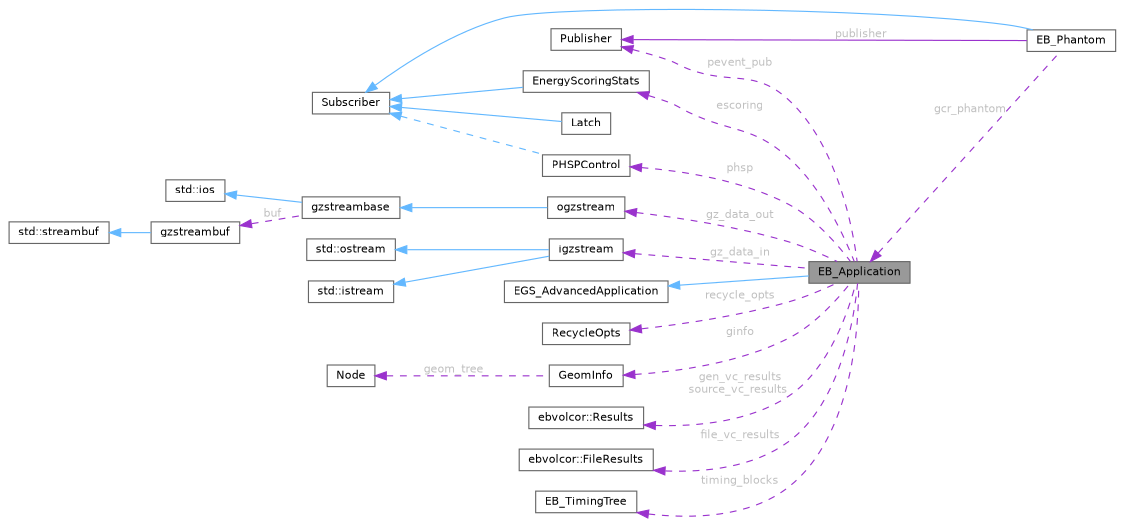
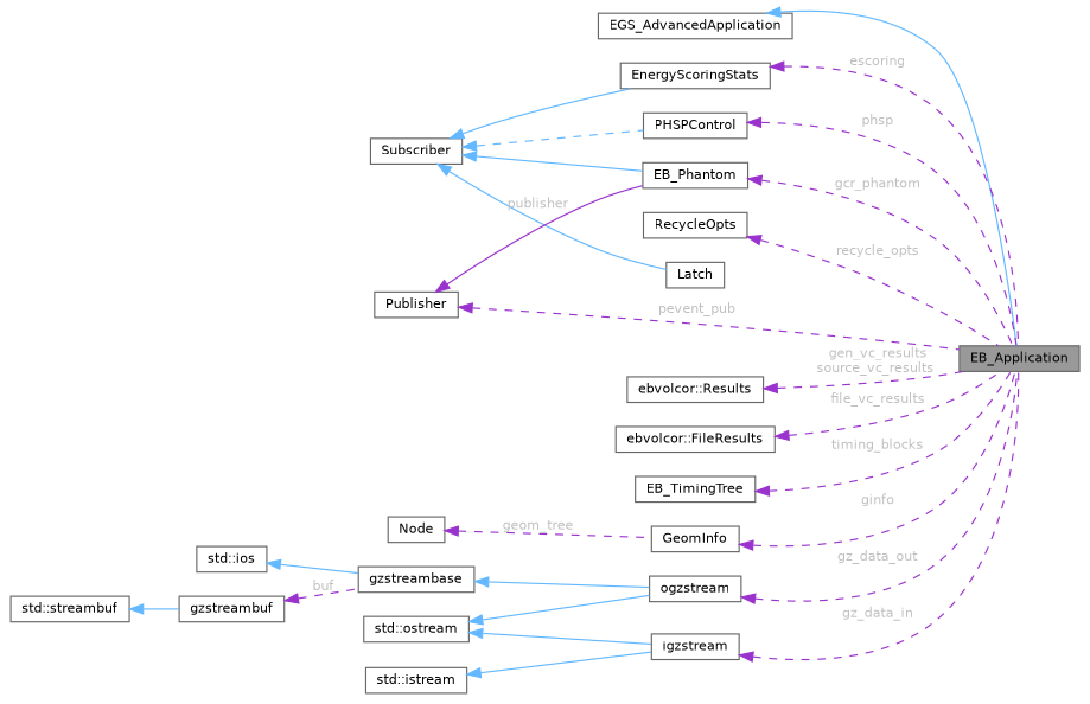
  digraph {
    rankdir=LR
    node [color=gray40 fillcolor=white fontname=Helvetica fontsize=10 shape=box style=filled]
    edge [color=darkorchid3 dir=back fontname=Helvetica fontsize=10 labelfontname=Helvetica labelfontsize=10 style=dashed fontcolor=grey]
    n1 [fillcolor=grey60 fontcolor=black height=0.2 label=EB_Application width=0.4]
    n2 [height=0.2 label=EGS_AdvancedApplication width=0.4]
    n3 [height=0.2 label=EnergyScoringStats width=0.4]
    n4 [height=0.2 label=Subscriber width=0.4]
    n5 [height=0.2 label=PHSPControl width=0.4]
    n6 [height=0.2 label=EB_Phantom width=0.4]
    n7 [height=0.2 label=Latch width=0.4]
    n8 [height=0.2 label=RecycleOpts width=0.4]
    n9 [height=0.2 label=GeomInfo width=0.4]
    n10 [height=0.2 label="Node" width=0.4]
    n11 [height=0.2 label=Publisher width=0.4]
    n12 [height=0.2 label="ebvolcor::Results" width=0.4]
    n13 [height=0.2 label="ebvolcor::FileResults" width=0.4]
    n14 [height=0.2 label=EB_TimingTree width=0.4]
    n15 [height=0.2 label=ogzstream width=0.4]
    n16 [height=0.2 label=gzstreambase width=0.4]
    n17 [height=0.2 label=igzstream width=0.4]
    n18 [height=0.2 label="std::ios" width=0.4]
    n19 [height=0.2 label=gzstreambuf width=0.4]
    n20 [height=0.2 label="std::streambuf" width=0.4]
    n21 [height=0.2 label="std::ostream" width=0.4]
    n22 [height=0.2 label="std::istream" width=0.4]
    n2 -> n1 [color=steelblue1 style=solid fontcolor=""]
    n3 -> n1 [label=" escoring"]
    n4 -> n3 [color=steelblue1 style=solid fontcolor=""]
    n4 -> n5 [color=steelblue1 fontcolor=""]
    n4 -> n6 [color=steelblue1 style=solid fontcolor=""]
    n4 -> n7 [color=steelblue1 style=solid fontcolor=""]
    n5 -> n1 [label=" phsp"]
-   n1 -> n6 [label=" gcr_phantom"]
+   n6 -> n1 [label=" gcr_phantom"]
    n8 -> n1 [label=" recycle_opts"]
    n9 -> n1 [label=" ginfo"]
    n10 -> n9 [label=" geom_tree"]
    n11 -> n1 [label=" pevent_pub"]
    n11 -> n6 [label=" publisher" style=solid]
    n12 -> n1 [label=" gen_vc_results\nsource_vc_results"]
    n13 -> n1 [label=" file_vc_results"]
    n14 -> n1 [label=" timing_blocks"]
    n15 -> n1 [label=" gz_data_out"]
    n16 -> n15 [color=steelblue1 style=solid fontcolor=""]
    n17 -> n1 [label=" gz_data_in"]
    n18 -> n16 [color=steelblue1 style=solid fontcolor=""]
    n19 -> n16 [label=" buf"]
    n20 -> n19 [color=steelblue1 style=solid fontcolor=""]
+   n21 -> n15 [color=steelblue1 style=solid fontcolor=""]
    n21 -> n17 [color=steelblue1 style=solid fontcolor=""]
    n22 -> n17 [color=steelblue1 style=solid fontcolor=""]
  }
